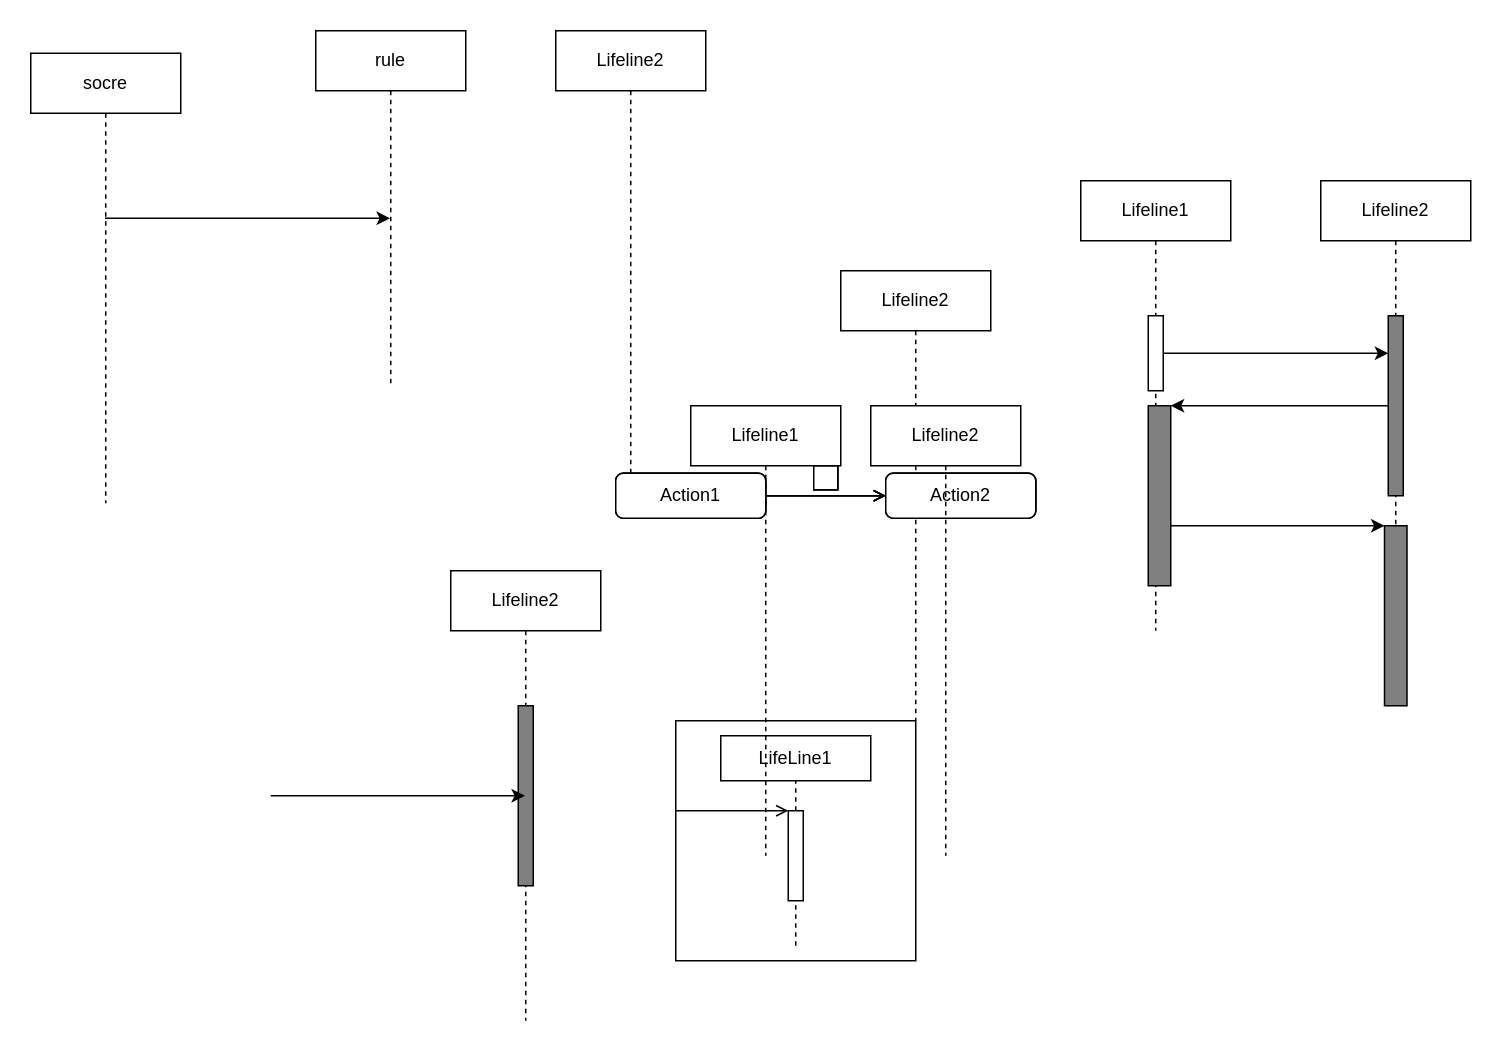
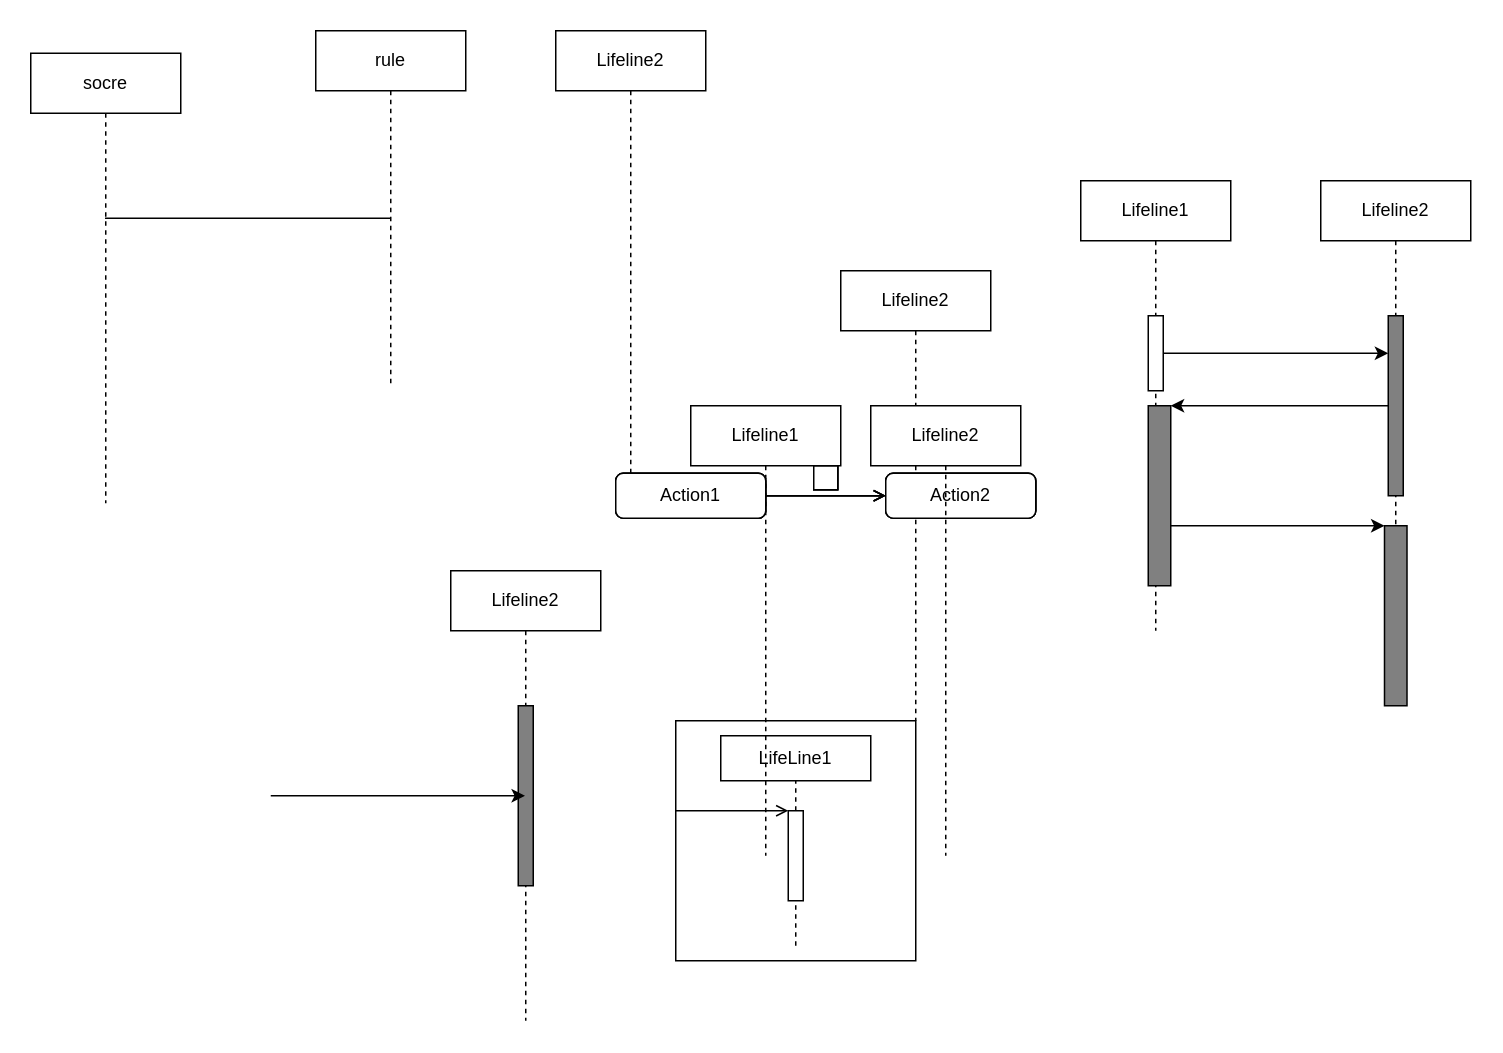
  <mxCell id="0" />
  <mxCell id="1" parent="0" />
  <mxCell id="2" value="rule" style="shape=umlLifeline;perimeter=lifelinePerimeter;whiteSpace=wrap;html=1;container=1;dropTarget=0;collapsible=0;recursiveResize=0;outlineConnect=0;portConstraint=eastwest;newEdgeStyle={&quot;edgeStyle&quot;:&quot;elbowEdgeStyle&quot;,&quot;elbow&quot;:&quot;vertical&quot;,&quot;curved&quot;:0,&quot;rounded&quot;:0};" vertex="1" parent="1"><mxGeometry x="210" y="20" width="100" height="235" as="geometry" /></mxCell>
  <mxCell id="3" value="Lifeline2" style="shape=umlLifeline;perimeter=lifelinePerimeter;whiteSpace=wrap;html=1;container=1;dropTarget=0;collapsible=0;recursiveResize=0;outlineConnect=0;portConstraint=eastwest;newEdgeStyle={&quot;edgeStyle&quot;:&quot;elbowEdgeStyle&quot;,&quot;elbow&quot;:&quot;vertical&quot;,&quot;curved&quot;:0,&quot;rounded&quot;:0};" vertex="1" parent="1"><mxGeometry x="560" y="180" width="100" height="300" as="geometry" /></mxCell>
- <mxCell id="4" style="edgeStyle=elbowEdgeStyle;rounded=0;orthogonalLoop=1;jettySize=auto;html=1;elbow=vertical;curved=0;" edge="1" parent="1" source="5" target="2"><mxGeometry relative="1" as="geometry" /></mxCell>
+ <mxCell id="4" style="edgeStyle=elbowEdgeStyle;rounded=0;orthogonalLoop=1;jettySize=auto;html=1;elbow=vertical;curved=0;endArrow=none;" edge="1" parent="1" source="5" target="2"><mxGeometry relative="1" as="geometry" /></mxCell>
  <mxCell id="5" value="socre" style="shape=umlLifeline;perimeter=lifelinePerimeter;whiteSpace=wrap;html=1;container=1;dropTarget=0;collapsible=0;recursiveResize=0;outlineConnect=0;portConstraint=eastwest;newEdgeStyle={&quot;edgeStyle&quot;:&quot;elbowEdgeStyle&quot;,&quot;elbow&quot;:&quot;vertical&quot;,&quot;curved&quot;:0,&quot;rounded&quot;:0};points=[];" vertex="1" parent="1"><mxGeometry x="20" y="35" width="100" height="300" as="geometry" /></mxCell>
  <mxCell id="6" value="Lifeline2" style="shape=umlLifeline;perimeter=lifelinePerimeter;whiteSpace=wrap;html=1;container=1;dropTarget=0;collapsible=0;recursiveResize=0;outlineConnect=0;portConstraint=eastwest;newEdgeStyle={&quot;edgeStyle&quot;:&quot;elbowEdgeStyle&quot;,&quot;elbow&quot;:&quot;vertical&quot;,&quot;curved&quot;:0,&quot;rounded&quot;:0};" vertex="1" parent="1"><mxGeometry x="370" y="20" width="100" height="300" as="geometry" /></mxCell>
  <mxCell id="7" value="Lifeline2" style="shape=umlLifeline;perimeter=lifelinePerimeter;whiteSpace=wrap;html=1;container=1;dropTarget=0;collapsible=0;recursiveResize=0;outlineConnect=0;portConstraint=eastwest;newEdgeStyle={&quot;edgeStyle&quot;:&quot;elbowEdgeStyle&quot;,&quot;elbow&quot;:&quot;vertical&quot;,&quot;curved&quot;:0,&quot;rounded&quot;:0};" vertex="1" parent="1"><mxGeometry x="300" y="380" width="100" height="300" as="geometry" /></mxCell>
  <mxCell id="8" value="" style="html=1;points=[[0,0,0,0,5],[0,1,0,0,-5],[1,0,0,0,5],[1,1,0,0,-5]];perimeter=orthogonalPerimeter;outlineConnect=0;targetShapes=umlLifeline;portConstraint=eastwest;newEdgeStyle={&quot;curved&quot;:0,&quot;rounded&quot;:0};fillColor=#808080;" vertex="1" parent="7"><mxGeometry x="45" y="90" width="10" height="120" as="geometry" /></mxCell>
  <mxCell id="9" value="Action1" style="html=1;rounded=1;absoluteArcSize=1;arcSize=10;whiteSpace=wrap;" vertex="1" parent="1"><mxGeometry x="410" y="315" width="100" height="30" as="geometry" /></mxCell>
  <mxCell id="10" value="Action2" style="html=1;rounded=1;absoluteArcSize=1;arcSize=10;whiteSpace=wrap;" vertex="1" parent="1"><mxGeometry x="590" y="315" width="100" height="30" as="geometry" /></mxCell>
  <mxCell id="11" value="" style="html=1;" vertex="1" parent="1"><mxGeometry x="542" y="310" width="16" height="16" as="geometry" /></mxCell>
  <mxCell id="12" value="" style="html=1;rounded=0;labelBackgroundColor=none;align=left;spacingLeft=5;endArrow=open;endFill=0;" edge="1" source="9" target="10" parent="1"><mxGeometry relative="1" as="geometry" /></mxCell>
  <mxCell id="13" value="Action1" style="html=1;rounded=1;absoluteArcSize=1;arcSize=10;whiteSpace=wrap;" vertex="1" parent="1"><mxGeometry x="410" y="315" width="100" height="30" as="geometry" /></mxCell>
  <mxCell id="14" value="Action2" style="html=1;rounded=1;absoluteArcSize=1;arcSize=10;whiteSpace=wrap;" vertex="1" parent="1"><mxGeometry x="590" y="315" width="100" height="30" as="geometry" /></mxCell>
  <mxCell id="15" value="" style="html=1;" vertex="1" parent="1"><mxGeometry x="542" y="310" width="16" height="16" as="geometry" /></mxCell>
  <mxCell id="16" value="" style="html=1;rounded=0;labelBackgroundColor=none;align=left;spacingLeft=5;endArrow=open;endFill=0;" edge="1" source="13" target="14" parent="1"><mxGeometry relative="1" as="geometry" /></mxCell>
  <mxCell id="17" value="Action1" style="html=1;rounded=1;absoluteArcSize=1;arcSize=10;whiteSpace=wrap;" vertex="1" parent="1"><mxGeometry x="410" y="315" width="100" height="30" as="geometry" /></mxCell>
  <mxCell id="18" value="Action2" style="html=1;rounded=1;absoluteArcSize=1;arcSize=10;whiteSpace=wrap;" vertex="1" parent="1"><mxGeometry x="590" y="315" width="100" height="30" as="geometry" /></mxCell>
  <mxCell id="19" value="" style="html=1;" vertex="1" parent="1"><mxGeometry x="542" y="310" width="16" height="16" as="geometry" /></mxCell>
  <mxCell id="20" value="" style="html=1;rounded=0;labelBackgroundColor=none;align=left;spacingLeft=5;endArrow=open;endFill=0;" edge="1" source="17" target="18" parent="1"><mxGeometry relative="1" as="geometry" /></mxCell>
  <mxCell id="21" value="" style="edgeStyle=none;orthogonalLoop=1;jettySize=auto;html=1;rounded=0;" edge="1" parent="1" target="7"><mxGeometry width="100" relative="1" as="geometry"><mxPoint x="180" y="530" as="sourcePoint" /><mxPoint x="200" y="520" as="targetPoint" /><Array as="points" /></mxGeometry></mxCell>
  <mxCell id="22" value="" style="rounded=0;dashed=0;container=0;collapsible=0;recursiveResize=0;" vertex="1" parent="1"><mxGeometry x="450" y="480" width="160" height="160" as="geometry" /></mxCell>
  <mxCell id="23" value="LifeLine1" style="rounded=0;dashed=0;whiteSpace=wrap;html=1;" vertex="1" parent="22"><mxGeometry x="30" y="10" width="100" height="30" as="geometry" /></mxCell>
  <mxCell id="24" value="" style="rounded=0;dashed=0;" vertex="1" parent="22"><mxGeometry x="75" y="60" width="10" height="60" as="geometry" /></mxCell>
  <mxCell id="25" value="" style="html=1;verticalAlign=bottom;startArrow=none;endArrow=none;dashed=1;rounded=0;" edge="1" parent="22" source="24" target="23"><mxGeometry relative="1" as="geometry" /></mxCell>
  <mxCell id="26" value="" style="html=1;verticalAlign=bottom;startArrow=none;endArrow=none;dashed=1;rounded=0;" edge="1" parent="22" target="24"><mxGeometry relative="1" as="geometry"><mxPoint x="80" y="150" as="sourcePoint" /></mxGeometry></mxCell>
  <mxCell id="27" value="" style="html=1;verticalAlign=bottom;startArrow=none;endArrow=open;endFill=0;rounded=0;" edge="1" parent="22"><mxGeometry relative="1" as="geometry"><mxPoint y="60" as="sourcePoint" /><mxPoint x="75" y="60" as="targetPoint" /></mxGeometry></mxCell>
  <mxCell id="28" value="Lifeline1" style="shape=umlLifeline;perimeter=lifelinePerimeter;whiteSpace=wrap;html=1;container=1;dropTarget=0;collapsible=0;recursiveResize=0;outlineConnect=0;portConstraint=eastwest;newEdgeStyle={&quot;edgeStyle&quot;:&quot;elbowEdgeStyle&quot;,&quot;elbow&quot;:&quot;vertical&quot;,&quot;curved&quot;:0,&quot;rounded&quot;:0};" vertex="1" parent="1"><mxGeometry x="460" y="270" width="100" height="300" as="geometry" /></mxCell>
  <mxCell id="29" value="Lifeline2" style="shape=umlLifeline;perimeter=lifelinePerimeter;whiteSpace=wrap;html=1;container=1;dropTarget=0;collapsible=0;recursiveResize=0;outlineConnect=0;portConstraint=eastwest;newEdgeStyle={&quot;edgeStyle&quot;:&quot;elbowEdgeStyle&quot;,&quot;elbow&quot;:&quot;vertical&quot;,&quot;curved&quot;:0,&quot;rounded&quot;:0};" vertex="1" parent="1"><mxGeometry x="580" y="270" width="100" height="300" as="geometry" /></mxCell>
  <mxCell id="30" value="Lifeline2" style="shape=umlLifeline;perimeter=lifelinePerimeter;whiteSpace=wrap;html=1;container=1;dropTarget=0;collapsible=0;recursiveResize=0;outlineConnect=0;portConstraint=eastwest;newEdgeStyle={&quot;edgeStyle&quot;:&quot;elbowEdgeStyle&quot;,&quot;elbow&quot;:&quot;vertical&quot;,&quot;curved&quot;:0,&quot;rounded&quot;:0};" vertex="1" parent="1"><mxGeometry x="880" y="120" width="100" height="300" as="geometry" /></mxCell>
  <mxCell id="31" value="" style="html=1;points=[[0,0,0,0,5],[0,1,0,0,-5],[1,0,0,0,5],[1,1,0,0,-5]];perimeter=orthogonalPerimeter;outlineConnect=0;targetShapes=umlLifeline;portConstraint=eastwest;newEdgeStyle={&quot;curved&quot;:0,&quot;rounded&quot;:0};fillColor=#808080;" vertex="1" parent="30"><mxGeometry x="45" y="90" width="10" height="120" as="geometry" /></mxCell>
  <mxCell id="32" value="Lifeline1" style="shape=umlLifeline;perimeter=lifelinePerimeter;whiteSpace=wrap;html=1;container=1;dropTarget=0;collapsible=0;recursiveResize=0;outlineConnect=0;portConstraint=eastwest;newEdgeStyle={&quot;edgeStyle&quot;:&quot;elbowEdgeStyle&quot;,&quot;elbow&quot;:&quot;vertical&quot;,&quot;curved&quot;:0,&quot;rounded&quot;:0};size=40;points=[];" vertex="1" parent="1"><mxGeometry x="720" y="120" width="100" height="300" as="geometry" /></mxCell>
  <mxCell id="33" value="" style="html=1;points=[[0,0,0,0,5],[0,1,0,0,-5],[1,0,0,0,5],[1,1,0,0,-5]];perimeter=orthogonalPerimeter;outlineConnect=0;targetShapes=umlLifeline;portConstraint=eastwest;newEdgeStyle={&quot;curved&quot;:0,&quot;rounded&quot;:0};" vertex="1" parent="32"><mxGeometry x="45" y="90" width="10" height="50" as="geometry" /></mxCell>
  <mxCell id="34" value="" style="html=1;points=[[0,0,0,0,5],[0,1,0,0,-5],[1,0,0,0,5],[1,1,0,0,-5]];perimeter=orthogonalPerimeter;outlineConnect=0;targetShapes=umlLifeline;portConstraint=eastwest;newEdgeStyle={&quot;curved&quot;:0,&quot;rounded&quot;:0};fillColor=#808080;" vertex="1" parent="32"><mxGeometry x="45" y="150" width="15" height="120" as="geometry" /></mxCell>
  <mxCell id="35" value="" style="edgeStyle=none;rounded=0;orthogonalLoop=1;jettySize=auto;html=1;curved=0;" edge="1" parent="1" source="33" target="31"><mxGeometry relative="1" as="geometry" /></mxCell>
  <mxCell id="36" value="" style="edgeStyle=none;rounded=0;orthogonalLoop=1;jettySize=auto;html=1;curved=0;" edge="1" parent="1" source="31" target="34"><mxGeometry relative="1" as="geometry" /></mxCell>
  <mxCell id="37" value="" style="edgeStyle=none;rounded=0;orthogonalLoop=1;jettySize=auto;html=1;curved=0;" edge="1" parent="1" source="34" target="38"><mxGeometry relative="1" as="geometry" /></mxCell>
  <mxCell id="38" value="" style="html=1;points=[[0,0,0,0,5],[0,1,0,0,-5],[1,0,0,0,5],[1,1,0,0,-5]];perimeter=orthogonalPerimeter;outlineConnect=0;targetShapes=umlLifeline;portConstraint=eastwest;newEdgeStyle={&quot;curved&quot;:0,&quot;rounded&quot;:0};fillColor=#808080;" vertex="1" parent="1"><mxGeometry x="922.5" y="350" width="15" height="120" as="geometry" /></mxCell>
